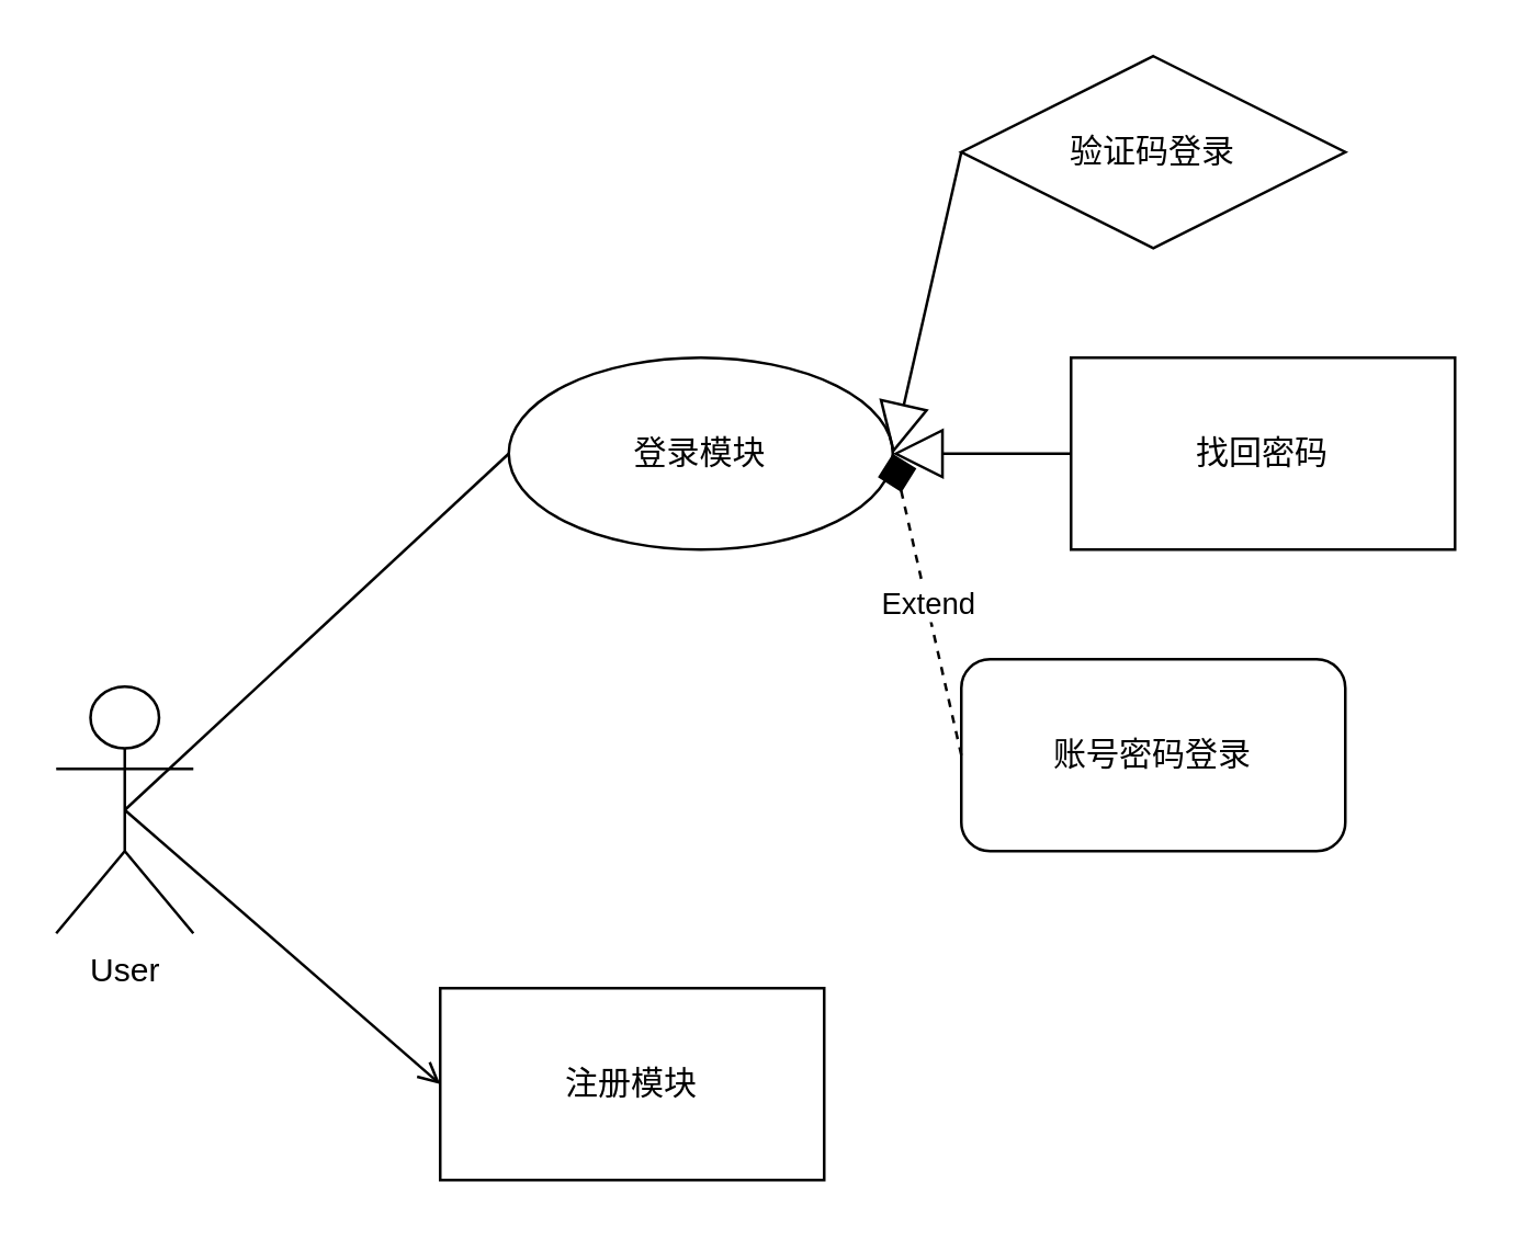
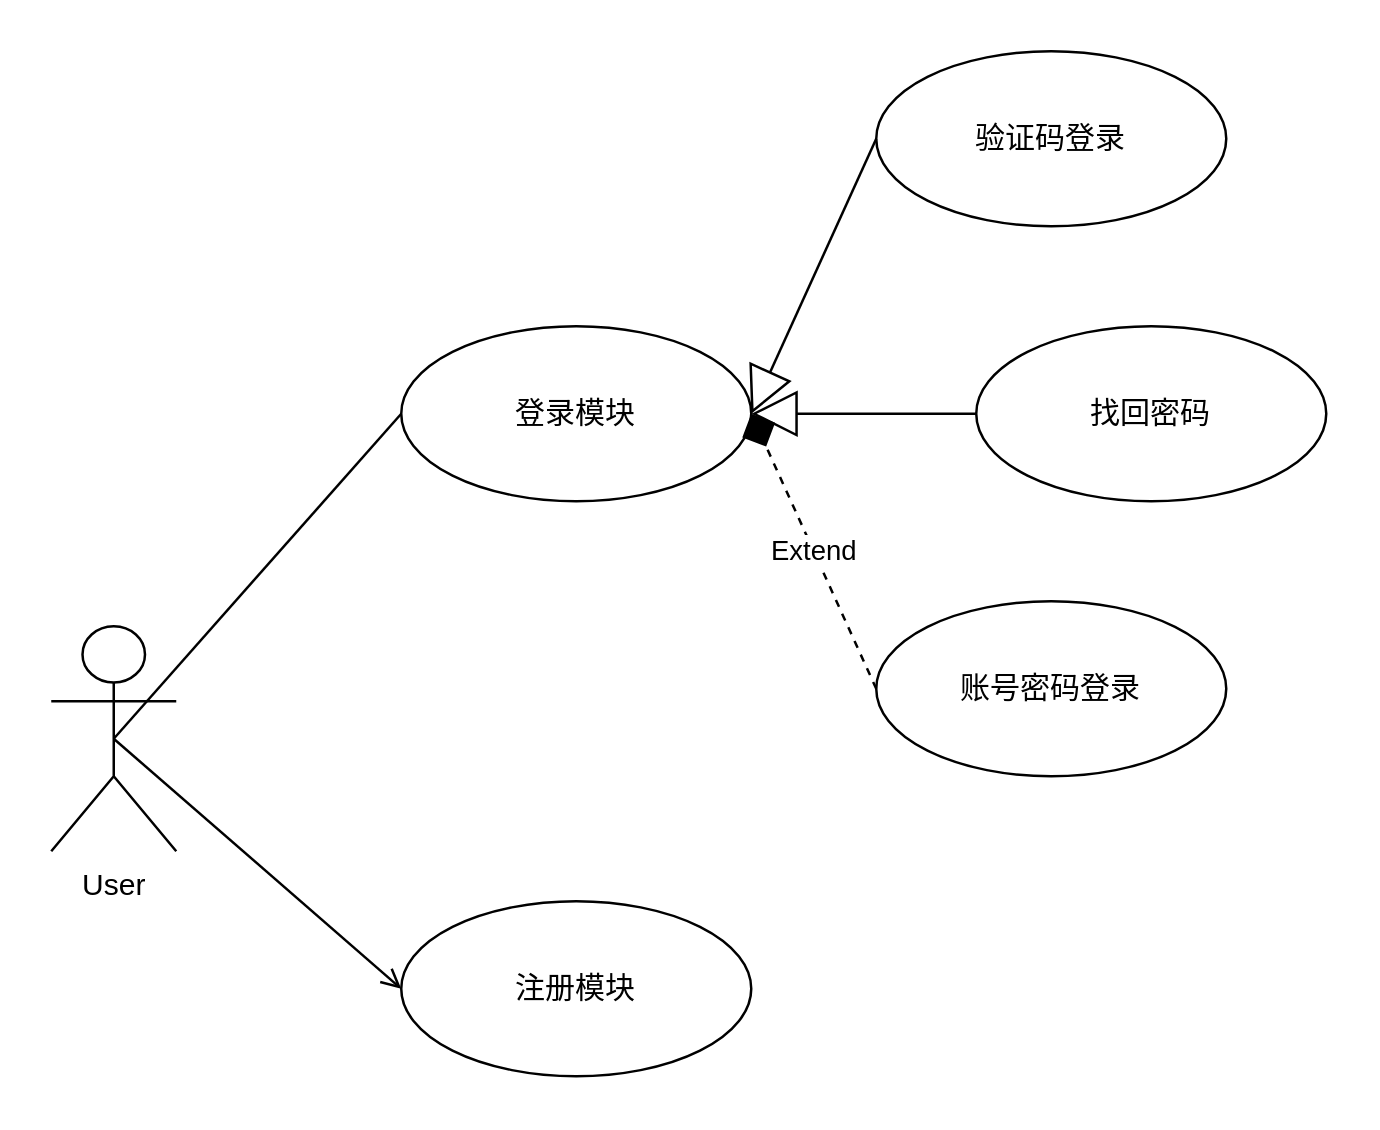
  <mxCell id="0" />
  <mxCell id="1" parent="0" />
  <mxCell id="2" value="User" style="shape=umlActor;verticalLabelPosition=bottom;verticalAlign=top;html=1;" vertex="1" parent="1"><mxGeometry x="20" y="250" width="50" height="90" as="geometry" /></mxCell>
- <mxCell id="3" value="登录模块" style="ellipse;whiteSpace=wrap;html=1;" vertex="1" parent="1"><mxGeometry x="185" y="130" width="140" height="70" as="geometry" /></mxCell>
- <mxCell id="4" value="注册模块" style="whiteSpace=wrap;html=1;rounded=0;" vertex="1" parent="1"><mxGeometry x="160" y="360" width="140" height="70" as="geometry" /></mxCell>
- <mxCell id="5" value="验证码登录" style="rhombus;whiteSpace=wrap;html=1;" vertex="1" parent="1"><mxGeometry x="350" y="20" width="140" height="70" as="geometry" /></mxCell>
- <mxCell id="6" value="找回密码" style="whiteSpace=wrap;html=1;rounded=0;" vertex="1" parent="1"><mxGeometry x="390" y="130" width="140" height="70" as="geometry" /></mxCell>
- <mxCell id="7" value="账号密码登录" style="whiteSpace=wrap;html=1;rounded=1;" vertex="1" parent="1"><mxGeometry x="350" y="240" width="140" height="70" as="geometry" /></mxCell>
+ <mxCell id="3" value="登录模块" style="ellipse;whiteSpace=wrap;html=1;" vertex="1" parent="1"><mxGeometry x="160" y="130" width="140" height="70" as="geometry" /></mxCell>
+ <mxCell id="4" value="注册模块" style="ellipse;whiteSpace=wrap;html=1;" vertex="1" parent="1"><mxGeometry x="160" y="360" width="140" height="70" as="geometry" /></mxCell>
+ <mxCell id="5" value="验证码登录" style="ellipse;whiteSpace=wrap;html=1;" vertex="1" parent="1"><mxGeometry x="350" y="20" width="140" height="70" as="geometry" /></mxCell>
+ <mxCell id="6" value="找回密码" style="ellipse;whiteSpace=wrap;html=1;" vertex="1" parent="1"><mxGeometry x="390" y="130" width="140" height="70" as="geometry" /></mxCell>
+ <mxCell id="7" value="账号密码登录" style="ellipse;whiteSpace=wrap;html=1;" vertex="1" parent="1"><mxGeometry x="350" y="240" width="140" height="70" as="geometry" /></mxCell>
  <mxCell id="8" value="" style="endArrow=block;endSize=16;endFill=0;html=1;rounded=0;entryX=1;entryY=0.5;entryDx=0;entryDy=0;exitX=0;exitY=0.5;exitDx=0;exitDy=0;" edge="1" parent="1" source="6" target="3"><mxGeometry width="160" relative="1" as="geometry"><mxPoint x="120" y="300" as="sourcePoint" /><mxPoint x="280" y="300" as="targetPoint" /></mxGeometry></mxCell>
  <mxCell id="9" value="" style="endArrow=block;endSize=16;endFill=0;html=1;rounded=0;exitX=0;exitY=0.5;exitDx=0;exitDy=0;entryX=1;entryY=0.5;entryDx=0;entryDy=0;" edge="1" parent="1" source="5" target="3"><mxGeometry width="160" relative="1" as="geometry"><mxPoint x="130" y="310" as="sourcePoint" /><mxPoint x="290" y="310" as="targetPoint" /></mxGeometry></mxCell>
  <mxCell id="10" value="Extend" style="endArrow=diamond;endSize=12;dashed=1;html=1;rounded=0;entryX=1;entryY=0.5;entryDx=0;entryDy=0;exitX=0;exitY=0.5;exitDx=0;exitDy=0;" edge="1" parent="1" source="7" target="3"><mxGeometry width="160" relative="1" as="geometry"><mxPoint x="130" y="270" as="sourcePoint" /><mxPoint x="290" y="270" as="targetPoint" /><mxPoint as="offset" /></mxGeometry></mxCell>
  <mxCell id="11" value="" style="endArrow=open;html=1;rounded=0;exitX=0.5;exitY=0.5;exitDx=0;exitDy=0;exitPerimeter=0;entryX=0;entryY=0.5;entryDx=0;entryDy=0;" edge="1" parent="1" source="2" target="4"><mxGeometry width="50" height="50" relative="1" as="geometry"><mxPoint x="130" y="310" as="sourcePoint" /><mxPoint x="180" y="260" as="targetPoint" /></mxGeometry></mxCell>
  <mxCell id="12" value="" style="endArrow=none;html=1;rounded=0;exitX=0;exitY=0.5;exitDx=0;exitDy=0;entryX=0.5;entryY=0.5;entryDx=0;entryDy=0;entryPerimeter=0;" edge="1" parent="1" source="3" target="2"><mxGeometry width="50" height="50" relative="1" as="geometry"><mxPoint x="55" y="305" as="sourcePoint" /><mxPoint x="170" y="405" as="targetPoint" /></mxGeometry></mxCell>
